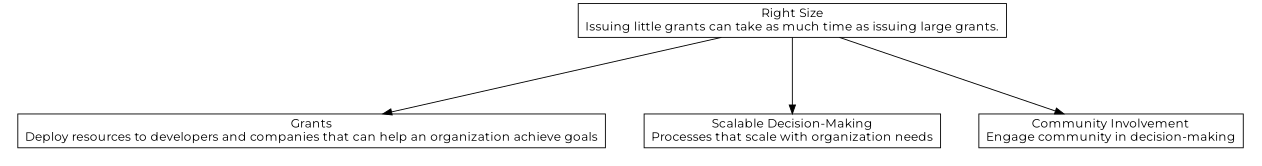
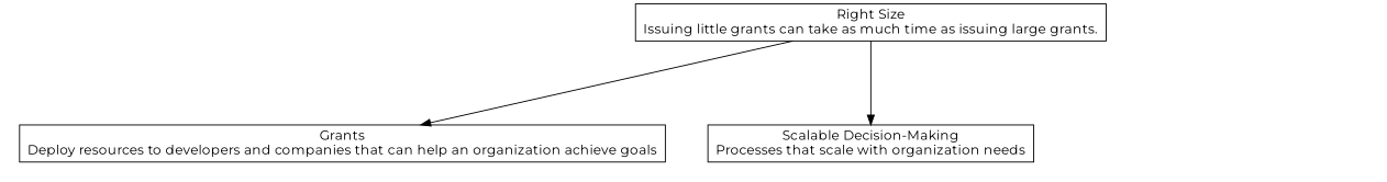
  digraph {
    nodesep=0.6
    rankdir=TB
    ranksep=1.2
    fontname=Montserrat
    node [shape=box fontname=Montserrat]
    edge [fontname=Montserrat]
-   n1 [label="Community Involvement\nEngage community in decision-making"]
    n2 [label="Scalable Decision-Making\nProcesses that scale with organization needs"]
    n3 [label="Grants\nDeploy resources to developers and companies that can help an organization achieve goals"]
    n4 [label="Right Size\nIssuing little grants can take as much time as issuing large grants.\n"]
    subgraph cluster_1 {
      rank=min
      style=invis
-     n1
      n2
      n3
    }
-   n4 -> n1
    n4 -> n2
    n4 -> n3
  }
